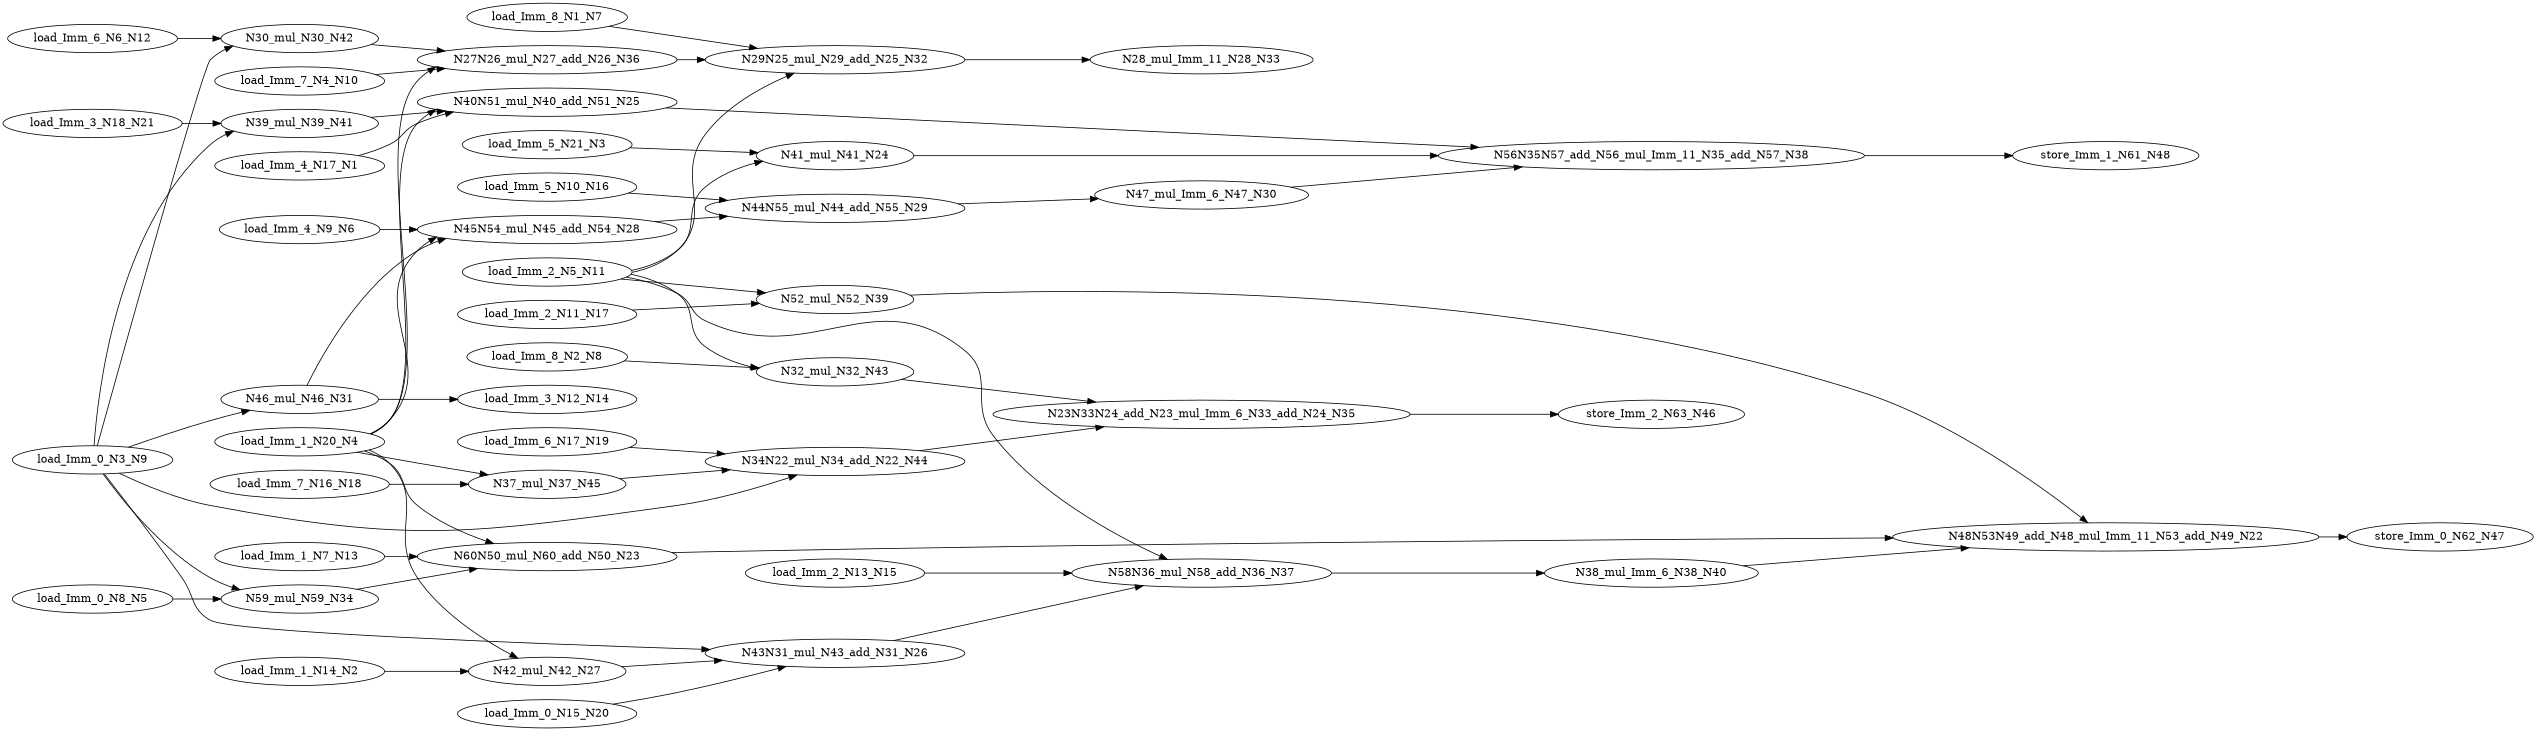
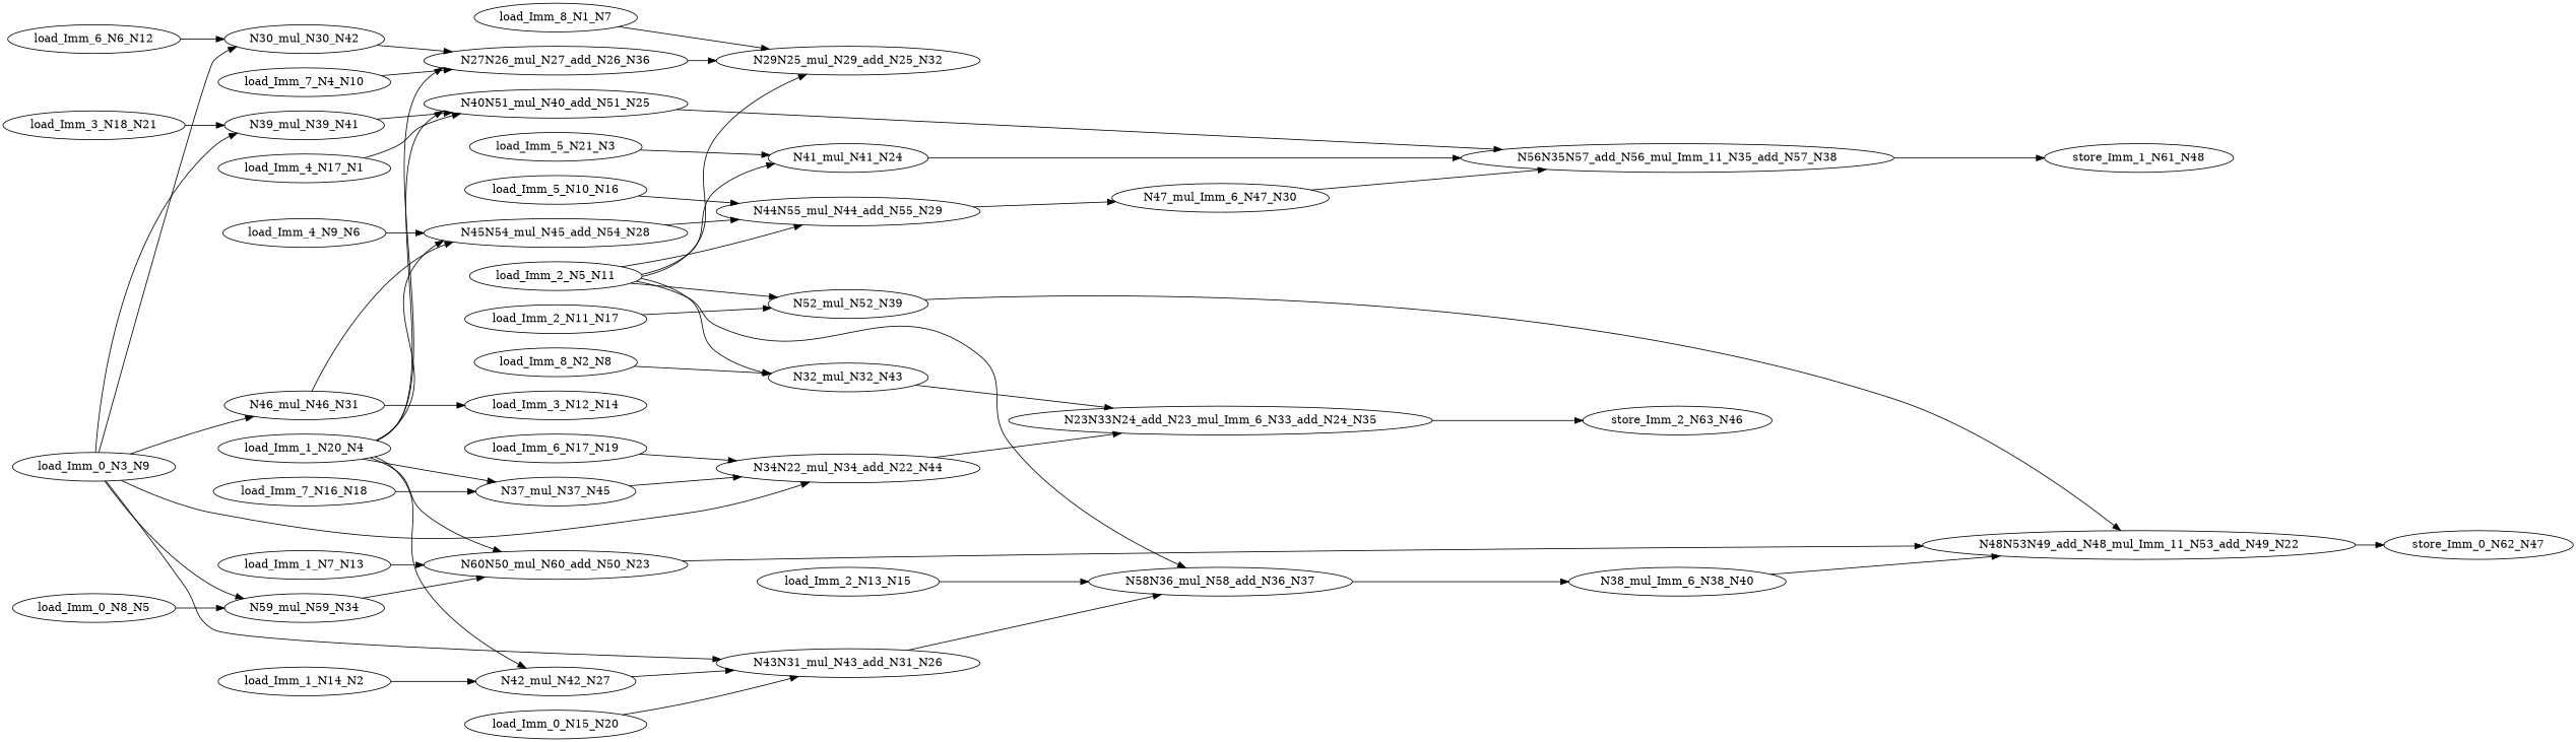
  digraph {
    rankdir=LR
    node [color=black ntype=operation]
    n1 [label=store_Imm_1_N61_N48 ntype=outvar]
    n2 [label=N39_mul_N39_N41]
    n3 [label=N40N51_mul_N40_add_N51_N25]
    n4 [label=N56N35N57_add_N56_mul_Imm_11_N35_add_N57_N38]
    n5 [label=N38_mul_Imm_6_N38_N40]
    n6 [label=N48N53N49_add_N48_mul_Imm_11_N53_add_N49_N22]
    n7 [label=store_Imm_0_N62_N47 ntype=outvar]
    n8 [label=N32_mul_N32_N43]
    n9 [label=N23N33N24_add_N23_mul_Imm_6_N33_add_N24_N35]
    n10 [label=store_Imm_2_N63_N46 ntype=outvar]
    n11 [label=N30_mul_N30_N42]
    n12 [label=N27N26_mul_N27_add_N26_N36]
    n13 [label=N29N25_mul_N29_add_N25_N32]
    n14 [label=N37_mul_N37_N45]
    n15 [label=N34N22_mul_N34_add_N22_N44]
    n16 [label=N44N55_mul_N44_add_N55_N29]
    n17 [label=N47_mul_Imm_6_N47_N30]
    n18 [label=N45N54_mul_N45_add_N54_N28]
    n19 [label=N60N50_mul_N60_add_N50_N23]
    n20 [label=load_Imm_3_N18_N21 ntype=invar]
    n21 [label=load_Imm_0_N15_N20 ntype=invar]
    n22 [label=N43N31_mul_N43_add_N31_N26]
    n23 [label=N58N36_mul_N58_add_N36_N37]
    n24 [label=N42_mul_N42_N27]
    n25 [label=N41_mul_N41_N24]
    n26 [label=load_Imm_8_N2_N8 ntype=invar]
    n27 [label=load_Imm_0_N3_N9 ntype=invar]
    n28 [label=N46_mul_N46_N31]
    n29 [label=N59_mul_N59_N34]
    n30 [label=load_Imm_3_N12_N14 ntype=invar]
    n31 [label=load_Imm_4_N17_N1 ntype=invar]
    n32 [label=load_Imm_1_N14_N2 ntype=invar]
    n33 [label=load_Imm_5_N21_N3 ntype=invar]
    n34 [label=load_Imm_1_N20_N4 ntype=invar]
    n35 [label=load_Imm_0_N8_N5 ntype=invar]
    n36 [label=load_Imm_4_N9_N6 ntype=invar]
    n37 [label=load_Imm_8_N1_N7 ntype=invar]
-   n38 [label=N28_mul_Imm_11_N28_N33]
    n39 [label=load_Imm_6_N6_N12 ntype=invar]
    n40 [label=load_Imm_1_N7_N13 ntype=invar]
    n41 [label=load_Imm_7_N4_N10 ntype=invar]
    n42 [label=load_Imm_2_N5_N11 ntype=invar]
    n43 [label=N52_mul_N52_N39]
    n44 [label=load_Imm_5_N10_N16 ntype=invar]
    n45 [label=load_Imm_2_N11_N17 ntype=invar]
    n46 [label=load_Imm_2_N13_N15 ntype=invar]
    n47 [label=load_Imm_7_N16_N18 ntype=invar]
    n48 [label=load_Imm_6_N17_N19 ntype=invar]
    n2 -> n3
    n3 -> n4
    n4 -> n1
    n5 -> n6
    n6 -> n7
    n8 -> n9
    n9 -> n10
    n11 -> n12
    n12 -> n13
-   n13 -> n38
    n14 -> n15
    n15 -> n9
    n16 -> n17
    n17 -> n4
    n18 -> n16
    n19 -> n6
    n20 -> n2
    n21 -> n22
    n22 -> n23
    n23 -> n5
    n24 -> n22
    n25 -> n4
    n26 -> n8
    n27 -> n2
    n27 -> n11
    n27 -> n15
    n27 -> n22
    n27 -> n28
    n27 -> n29
    n28 -> n18
    n28 -> n30
    n29 -> n19
    n31 -> n3
    n32 -> n24
    n33 -> n25
    n34 -> n3
    n34 -> n12
    n34 -> n14
    n34 -> n18
    n34 -> n19
    n34 -> n24
    n35 -> n29
    n36 -> n18
    n37 -> n13
    n39 -> n11
    n40 -> n19
    n41 -> n12
    n42 -> n8
    n42 -> n13
+   n42 -> n16
    n42 -> n23
    n42 -> n25
    n42 -> n43
    n43 -> n6
    n44 -> n16
    n45 -> n43
    n46 -> n23
    n47 -> n14
    n48 -> n15
  }
